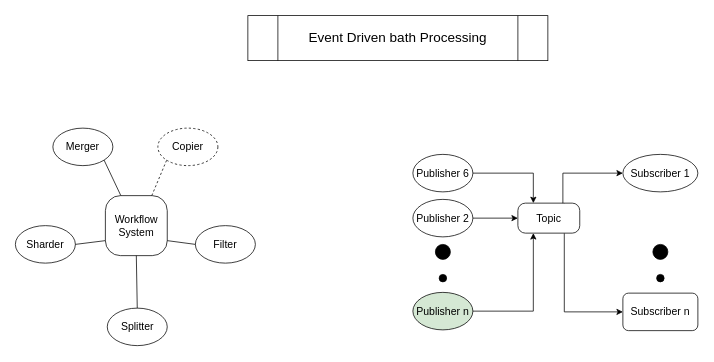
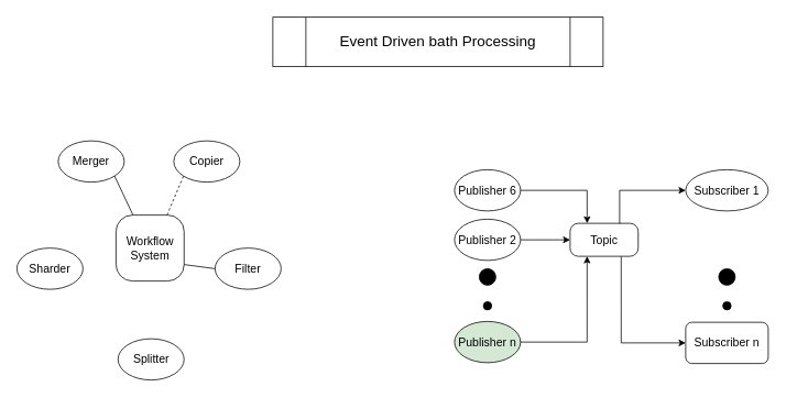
  <mxCell id="0" />
  <mxCell id="1" parent="0" />
  <mxCell id="2" value="Workflow System" style="rounded=1;whiteSpace=wrap;html=1;fontSize=14;arcSize=25;" vertex="1" parent="1"><mxGeometry x="140" y="260" width="82.5" height="80" as="geometry" /></mxCell>
- <mxCell id="3" value="Copier" style="ellipse;whiteSpace=wrap;html=1;fontSize=14;dashed=1;" vertex="1" parent="1"><mxGeometry x="210" y="170" width="80" height="50" as="geometry" /></mxCell>
+ <mxCell id="3" value="Copier" style="ellipse;whiteSpace=wrap;html=1;fontSize=14;" vertex="1" parent="1"><mxGeometry x="210" y="170" width="80" height="50" as="geometry" /></mxCell>
  <mxCell id="4" value="" style="endArrow=none;html=1;rounded=0;fontSize=14;exitX=0.75;exitY=0;exitDx=0;exitDy=0;entryX=0;entryY=1;entryDx=0;entryDy=0;dashed=1;" edge="1" parent="1" source="2" target="3"><mxGeometry width="50" height="50" relative="1" as="geometry"><mxPoint x="250" y="300" as="sourcePoint" /><mxPoint x="300" y="250" as="targetPoint" /></mxGeometry></mxCell>
  <mxCell id="5" value="Filter" style="ellipse;whiteSpace=wrap;html=1;fontSize=14;" vertex="1" parent="1"><mxGeometry x="260" y="300" width="80" height="50" as="geometry" /></mxCell>
  <mxCell id="6" value="Splitter" style="ellipse;whiteSpace=wrap;html=1;fontSize=14;" vertex="1" parent="1"><mxGeometry x="142.5" y="410" width="80" height="50" as="geometry" /></mxCell>
  <mxCell id="7" value="Sharder" style="ellipse;whiteSpace=wrap;html=1;fontSize=14;" vertex="1" parent="1"><mxGeometry x="20" y="300" width="80" height="50" as="geometry" /></mxCell>
  <mxCell id="8" value="Merger" style="ellipse;whiteSpace=wrap;html=1;fontSize=14;" vertex="1" parent="1"><mxGeometry x="70" y="170" width="80" height="50" as="geometry" /></mxCell>
  <mxCell id="9" value="" style="endArrow=none;html=1;rounded=0;fontSize=14;exitX=0.25;exitY=0;exitDx=0;exitDy=0;entryX=1;entryY=1;entryDx=0;entryDy=0;" edge="1" parent="1" source="2" target="8"><mxGeometry width="50" height="50" relative="1" as="geometry"><mxPoint x="290" y="330" as="sourcePoint" /><mxPoint x="150" y="220" as="targetPoint" /></mxGeometry></mxCell>
  <mxCell id="10" value="" style="endArrow=none;html=1;rounded=0;fontSize=14;entryX=0;entryY=0.5;entryDx=0;entryDy=0;exitX=1;exitY=0.75;exitDx=0;exitDy=0;" edge="1" parent="1" source="2" target="5"><mxGeometry width="50" height="50" relative="1" as="geometry"><mxPoint x="290" y="330" as="sourcePoint" /><mxPoint x="340" y="280" as="targetPoint" /></mxGeometry></mxCell>
- <mxCell id="11" value="" style="endArrow=none;html=1;rounded=0;fontSize=14;entryX=1;entryY=0.5;entryDx=0;entryDy=0;exitX=0;exitY=0.75;exitDx=0;exitDy=0;" edge="1" parent="1" source="2" target="7"><mxGeometry width="50" height="50" relative="1" as="geometry"><mxPoint x="290" y="330" as="sourcePoint" /><mxPoint x="340" y="280" as="targetPoint" /></mxGeometry></mxCell>
- <mxCell id="12" value="" style="endArrow=none;html=1;rounded=0;fontSize=14;exitX=0.5;exitY=0;exitDx=0;exitDy=0;entryX=0.5;entryY=1;entryDx=0;entryDy=0;" edge="1" parent="1" source="6" target="2"><mxGeometry width="50" height="50" relative="1" as="geometry"><mxPoint x="220" y="380" as="sourcePoint" /><mxPoint x="270" y="330" as="targetPoint" /></mxGeometry></mxCell>
  <mxCell id="13" value="&lt;span&gt;&lt;font style=&quot;font-size: 18px&quot;&gt;Event Driven bath Processing&lt;/font&gt;&lt;/span&gt;" style="shape=process;whiteSpace=wrap;html=1;backgroundOutline=1;fontSize=14;fillColor=none;" vertex="1" parent="1"><mxGeometry x="330" y="20" width="400" height="60" as="geometry" /></mxCell>
  <mxCell id="14" style="edgeStyle=orthogonalEdgeStyle;rounded=0;orthogonalLoop=1;jettySize=auto;html=1;exitX=0.75;exitY=0;exitDx=0;exitDy=0;fontSize=18;entryX=0;entryY=0.5;entryDx=0;entryDy=0;" edge="1" parent="1" source="16" target="25"><mxGeometry relative="1" as="geometry"><mxPoint x="820" y="230" as="targetPoint" /><Array as="points"><mxPoint x="750" y="280" /><mxPoint x="750" y="230" /></Array></mxGeometry></mxCell>
  <mxCell id="15" style="edgeStyle=orthogonalEdgeStyle;rounded=0;orthogonalLoop=1;jettySize=auto;html=1;exitX=0.75;exitY=1;exitDx=0;exitDy=0;entryX=0;entryY=0.5;entryDx=0;entryDy=0;fontSize=18;" edge="1" parent="1" source="16" target="28"><mxGeometry relative="1" as="geometry" /></mxCell>
  <mxCell id="16" value="Topic" style="rounded=1;whiteSpace=wrap;html=1;fontSize=14;arcSize=25;" vertex="1" parent="1"><mxGeometry x="690" y="270" width="82.5" height="40" as="geometry" /></mxCell>
  <mxCell id="17" style="edgeStyle=orthogonalEdgeStyle;rounded=0;orthogonalLoop=1;jettySize=auto;html=1;exitX=1;exitY=0.5;exitDx=0;exitDy=0;entryX=0.25;entryY=0;entryDx=0;entryDy=0;fontSize=18;" edge="1" parent="1" source="18" target="16"><mxGeometry relative="1" as="geometry" /></mxCell>
  <mxCell id="18" value="Publisher 6" style="ellipse;whiteSpace=wrap;html=1;fontSize=14;" vertex="1" parent="1"><mxGeometry x="550" y="205" width="80" height="50" as="geometry" /></mxCell>
  <mxCell id="19" style="edgeStyle=orthogonalEdgeStyle;rounded=0;orthogonalLoop=1;jettySize=auto;html=1;exitX=1;exitY=0.5;exitDx=0;exitDy=0;entryX=0;entryY=0.5;entryDx=0;entryDy=0;fontSize=18;" edge="1" parent="1" source="20" target="16"><mxGeometry relative="1" as="geometry" /></mxCell>
  <mxCell id="20" value="Publisher 2" style="ellipse;whiteSpace=wrap;html=1;fontSize=14;" vertex="1" parent="1"><mxGeometry x="550" y="265" width="80" height="50" as="geometry" /></mxCell>
  <mxCell id="21" style="edgeStyle=orthogonalEdgeStyle;rounded=0;orthogonalLoop=1;jettySize=auto;html=1;exitX=1;exitY=0.5;exitDx=0;exitDy=0;entryX=0.25;entryY=1;entryDx=0;entryDy=0;fontSize=18;" edge="1" parent="1" source="22" target="16"><mxGeometry relative="1" as="geometry" /></mxCell>
  <mxCell id="22" value="Publisher n" style="ellipse;whiteSpace=wrap;html=1;fontSize=14;fillColor=#d5e8d4;" vertex="1" parent="1"><mxGeometry x="550" y="389" width="80" height="50" as="geometry" /></mxCell>
  <mxCell id="23" value="" style="ellipse;whiteSpace=wrap;html=1;fontSize=18;fillColor=#000000;" vertex="1" parent="1"><mxGeometry x="580" y="325" width="20" height="20" as="geometry" /></mxCell>
  <mxCell id="24" value="" style="ellipse;whiteSpace=wrap;html=1;fontSize=18;fillColor=#000000;" vertex="1" parent="1"><mxGeometry x="585" y="365" width="10" height="10" as="geometry" /></mxCell>
  <mxCell id="25" value="Subscriber 1" style="ellipse;whiteSpace=wrap;html=1;fontSize=14;" vertex="1" parent="1"><mxGeometry x="830" y="205" width="100" height="50" as="geometry" /></mxCell>
  <mxCell id="26" value="" style="ellipse;whiteSpace=wrap;html=1;fontSize=18;fillColor=#000000;" vertex="1" parent="1"><mxGeometry x="870" y="325" width="20" height="20" as="geometry" /></mxCell>
  <mxCell id="27" value="" style="ellipse;whiteSpace=wrap;html=1;fontSize=18;fillColor=#000000;" vertex="1" parent="1"><mxGeometry x="875" y="365" width="10" height="10" as="geometry" /></mxCell>
  <mxCell id="28" value="Subscriber n" style="whiteSpace=wrap;html=1;fontSize=14;rounded=1;" vertex="1" parent="1"><mxGeometry x="830" y="390" width="100" height="50" as="geometry" /></mxCell>
